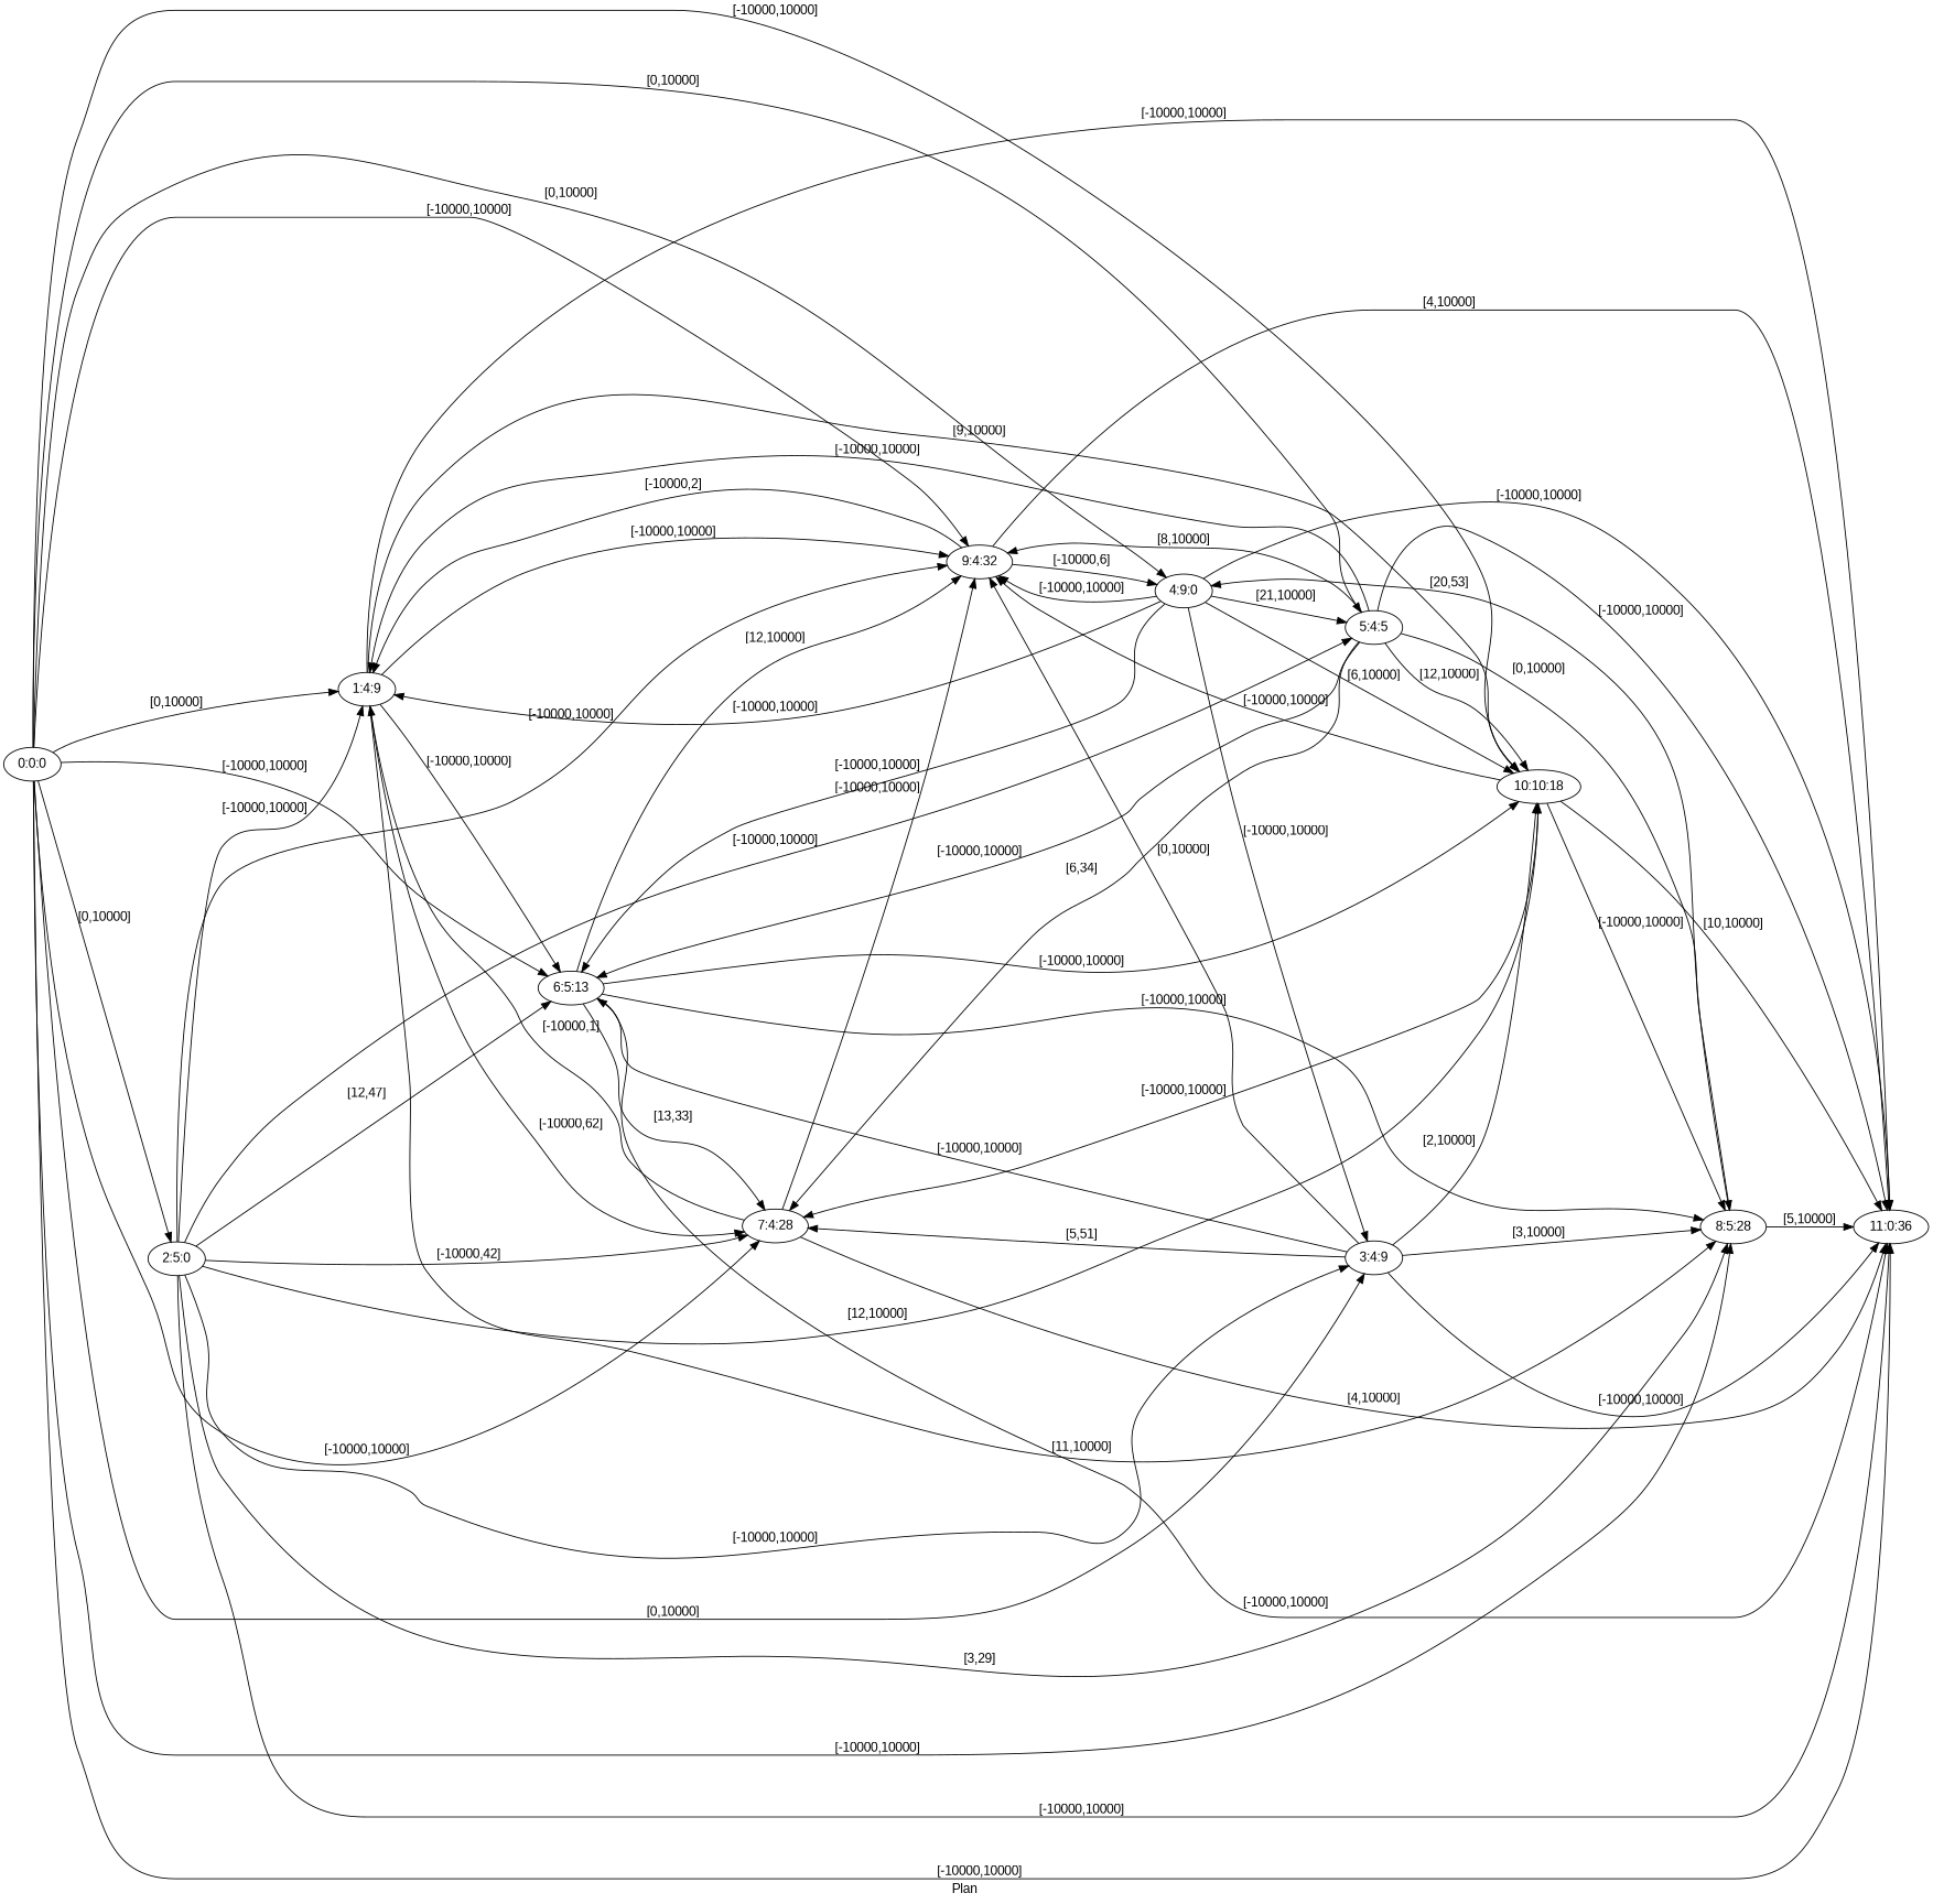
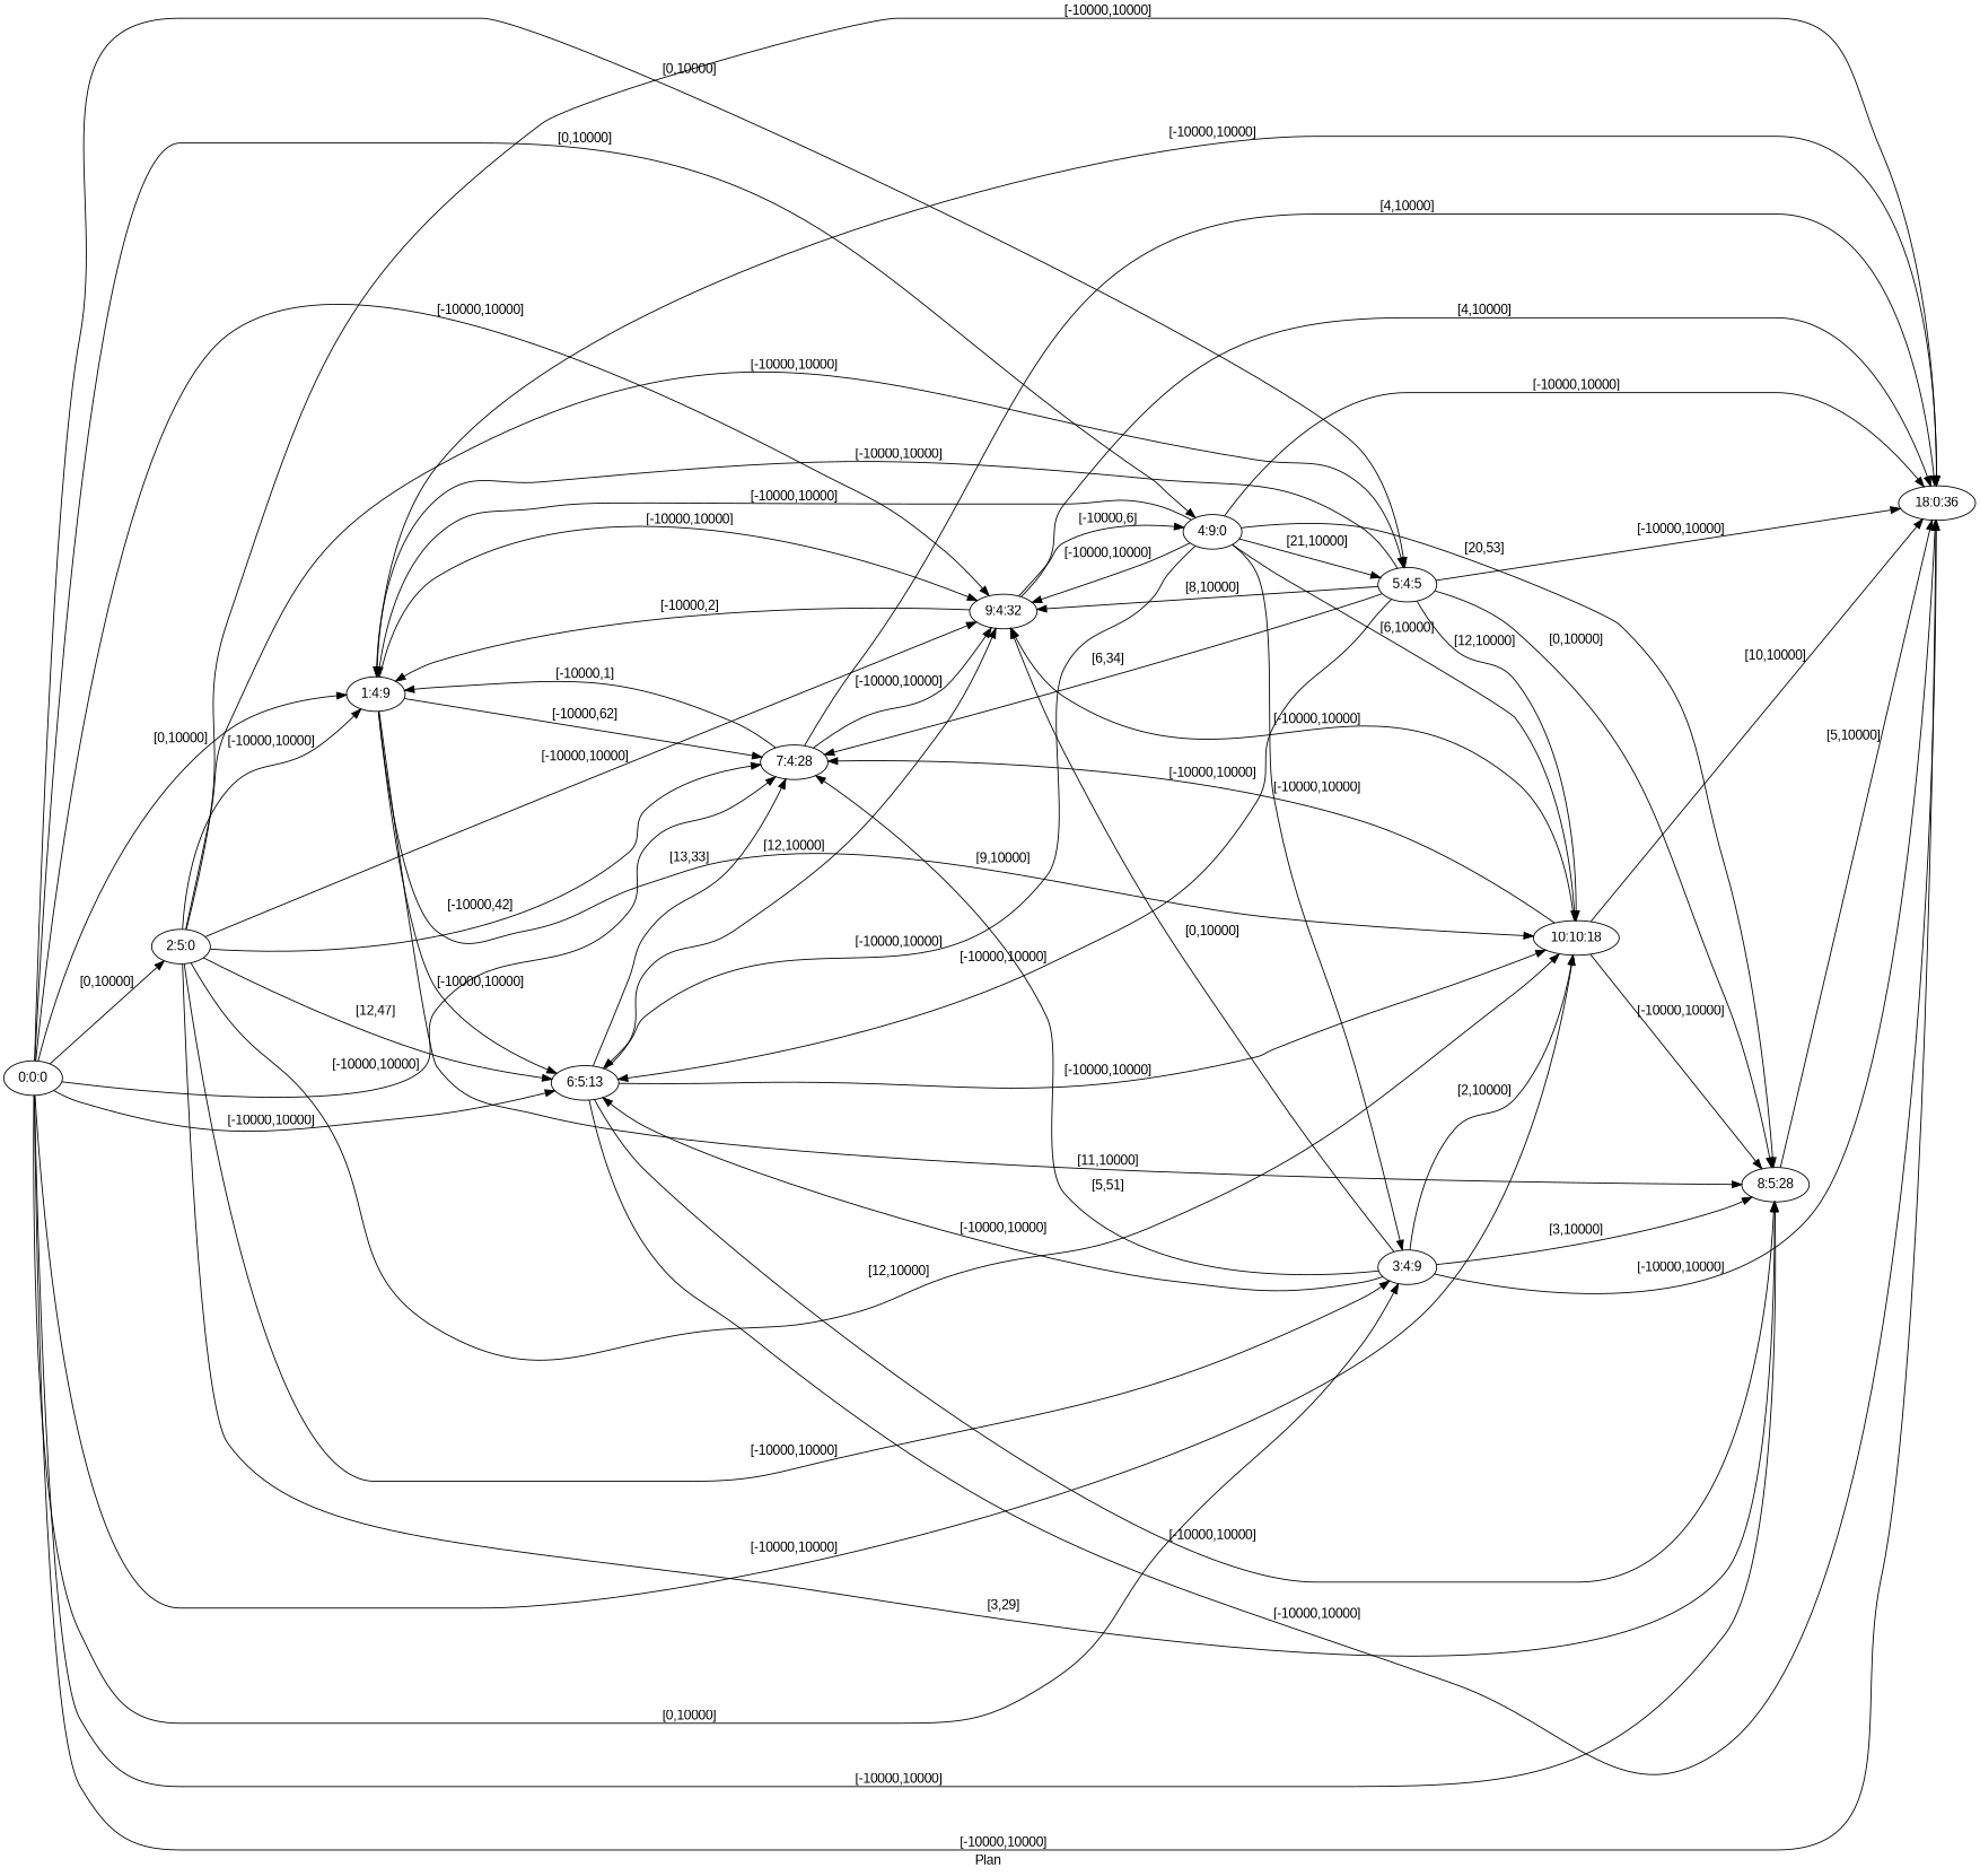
  digraph {
    fldt=0.406675
    fontname="Liberation Sans"
    label="Plan "
    nodesep=.45
    rankdir=LR
    node [fontname="Liberation Sans"]
    edge [fontname="Liberation Sans"]
    "0:0:0"
    "1:4:9"
    "2:5:0"
    "3:4:9"
    "4:9:0"
    "5:4:5"
    "6:5:13"
    "7:4:28"
    "8:5:28"
    "9:4:32"
    "10:10:18"
-   "11:0:36"
+   "11:0:36" [label="18:0:36"]
    "0:0:0" -> "1:4:9" [label="[0,10000]"]
    "0:0:0" -> "2:5:0" [label="[0,10000]"]
    "0:0:0" -> "3:4:9" [label="[0,10000]"]
    "0:0:0" -> "4:9:0" [label="[0,10000]"]
    "0:0:0" -> "5:4:5" [label="[0,10000]"]
    "0:0:0" -> "6:5:13" [label="[-10000,10000]"]
    "0:0:0" -> "7:4:28" [label="[-10000,10000]"]
    "0:0:0" -> "8:5:28" [label="[-10000,10000]"]
    "0:0:0" -> "9:4:32" [label="[-10000,10000]"]
    "0:0:0" -> "10:10:18" [label="[-10000,10000]"]
    "0:0:0" -> "11:0:36" [label="[-10000,10000]"]
    "1:4:9" -> "6:5:13" [label="[-10000,10000]"]
    "1:4:9" -> "7:4:28" [label="[-10000,62]"]
    "1:4:9" -> "8:5:28" [label="[11,10000]"]
    "1:4:9" -> "9:4:32" [label="[-10000,10000]"]
    "1:4:9" -> "10:10:18" [label="[9,10000]"]
    "1:4:9" -> "11:0:36" [label="[-10000,10000]"]
    "2:5:0" -> "1:4:9" [label="[-10000,10000]"]
    "2:5:0" -> "3:4:9" [label="[-10000,10000]"]
    "2:5:0" -> "5:4:5" [label="[-10000,10000]"]
    "2:5:0" -> "6:5:13" [label="[12,47]"]
    "2:5:0" -> "7:4:28" [label="[-10000,42]"]
    "2:5:0" -> "8:5:28" [label="[3,29]"]
    "2:5:0" -> "9:4:32" [label="[-10000,10000]"]
    "2:5:0" -> "10:10:18" [label="[12,10000]"]
    "2:5:0" -> "11:0:36" [label="[-10000,10000]"]
    "3:4:9" -> "6:5:13" [label="[-10000,10000]"]
    "3:4:9" -> "7:4:28" [label="[5,51]"]
    "3:4:9" -> "8:5:28" [label="[3,10000]"]
    "3:4:9" -> "9:4:32" [label="[0,10000]"]
    "3:4:9" -> "10:10:18" [label="[2,10000]"]
    "3:4:9" -> "11:0:36" [label="[-10000,10000]"]
    "4:9:0" -> "1:4:9" [label="[-10000,10000]"]
    "4:9:0" -> "3:4:9" [label="[-10000,10000]"]
    "4:9:0" -> "5:4:5" [label="[21,10000]"]
    "4:9:0" -> "6:5:13" [label="[-10000,10000]"]
-   "8:5:28" -> "4:9:0" [label="[20,53]"]
+   "4:9:0" -> "8:5:28" [label="[20,53]"]
    "4:9:0" -> "9:4:32" [label="[-10000,10000]"]
    "4:9:0" -> "10:10:18" [label="[6,10000]"]
    "4:9:0" -> "11:0:36" [label="[-10000,10000]"]
    "5:4:5" -> "1:4:9" [label="[-10000,10000]"]
    "5:4:5" -> "6:5:13" [label="[-10000,10000]"]
    "5:4:5" -> "7:4:28" [label="[6,34]"]
    "5:4:5" -> "8:5:28" [label="[0,10000]"]
    "5:4:5" -> "9:4:32" [label="[8,10000]"]
    "5:4:5" -> "10:10:18" [label="[12,10000]"]
    "5:4:5" -> "11:0:36" [label="[-10000,10000]"]
    "6:5:13" -> "7:4:28" [label="[13,33]"]
    "6:5:13" -> "8:5:28" [label="[-10000,10000]"]
    "6:5:13" -> "9:4:32" [label="[12,10000]"]
    "6:5:13" -> "10:10:18" [label="[-10000,10000]"]
    "6:5:13" -> "11:0:36" [label="[-10000,10000]"]
    "7:4:28" -> "1:4:9" [label="[-10000,1]"]
    "7:4:28" -> "9:4:32" [label="[-10000,10000]"]
    "7:4:28" -> "11:0:36" [label="[4,10000]"]
    "8:5:28" -> "11:0:36" [label="[5,10000]"]
    "9:4:32" -> "1:4:9" [label="[-10000,2]"]
    "9:4:32" -> "4:9:0" [label="[-10000,6]"]
    "9:4:32" -> "11:0:36" [label="[4,10000]"]
    "10:10:18" -> "7:4:28" [label="[-10000,10000]"]
    "10:10:18" -> "8:5:28" [label="[-10000,10000]"]
    "10:10:18" -> "9:4:32" [label="[-10000,10000]"]
    "10:10:18" -> "11:0:36" [label="[10,10000]"]
  }
